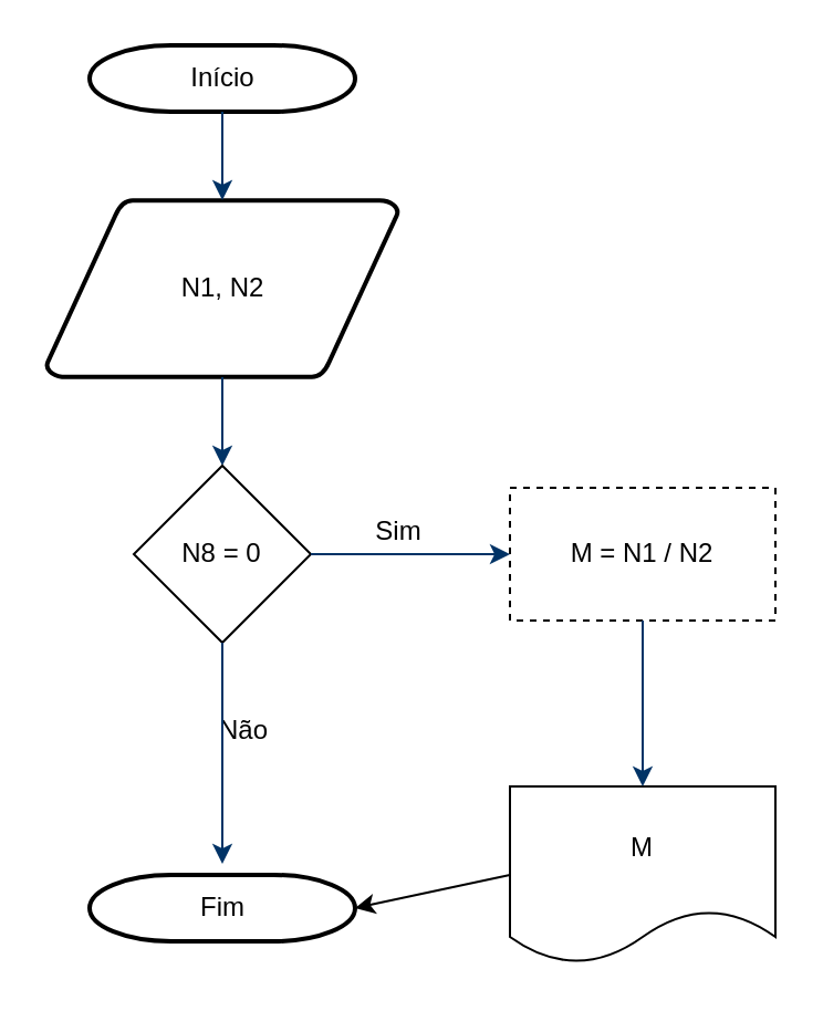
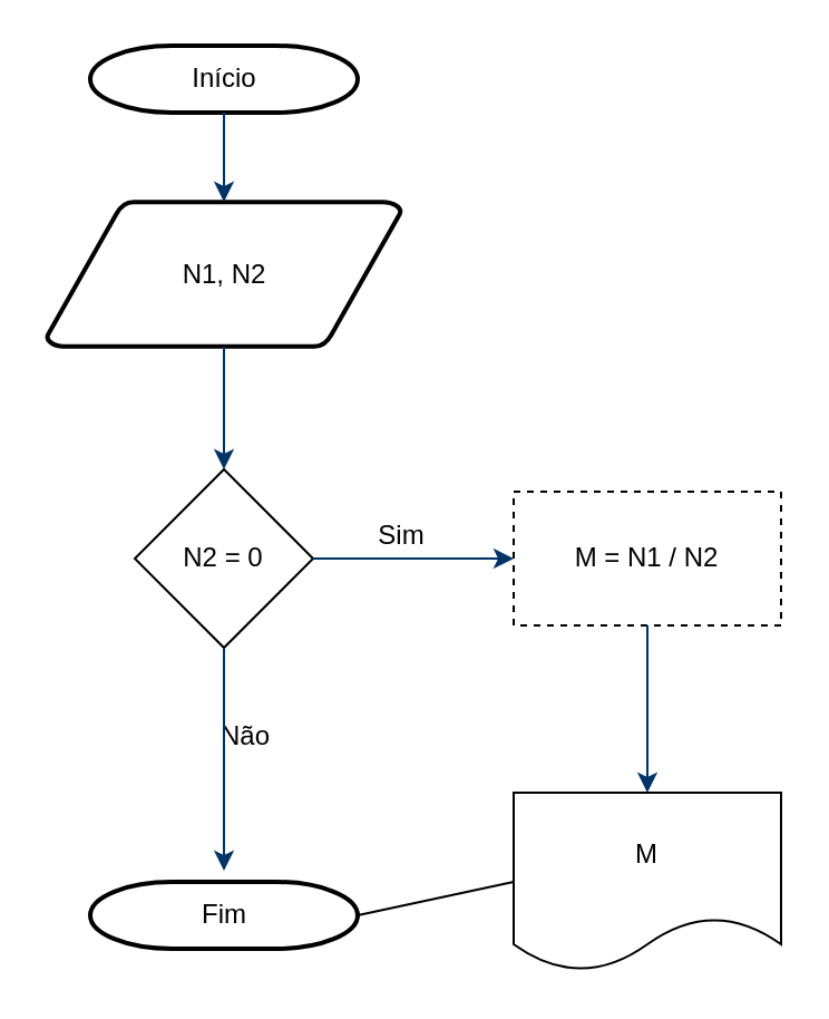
  <mxCell id="0" />
  <mxCell id="1" parent="0" />
  <mxCell id="2" value="Início" style="shape=mxgraph.flowchart.terminator;strokeWidth=2;gradientColor=none;gradientDirection=north;fontStyle=0;html=1;" parent="1" vertex="1"><mxGeometry x="40" y="20" width="120" height="30" as="geometry" /></mxCell>
- <mxCell id="3" value="N1, N2" style="shape=mxgraph.flowchart.data;strokeWidth=2;gradientColor=none;gradientDirection=north;fontStyle=0;html=1;" parent="1" vertex="1"><mxGeometry x="20.5" y="90" width="159" height="80" as="geometry" /></mxCell>
+ <mxCell id="3" value="N1, N2" style="shape=mxgraph.flowchart.data;strokeWidth=2;gradientColor=none;gradientDirection=north;fontStyle=0;html=1;" parent="1" vertex="1"><mxGeometry x="20.5" y="90" width="159" height="65" as="geometry" /></mxCell>
  <mxCell id="4" style="fontStyle=1;strokeColor=#003366;strokeWidth=1;html=1;" parent="1" source="2" target="3" edge="1"><mxGeometry relative="1" as="geometry" /></mxCell>
  <mxCell id="5" style="fontStyle=1;strokeColor=#003366;strokeWidth=1;html=1;" parent="1" source="3" edge="1"><mxGeometry relative="1" as="geometry"><mxPoint x="100" y="210" as="targetPoint" /></mxGeometry></mxCell>
  <mxCell id="6" value="Fim" style="shape=mxgraph.flowchart.terminator;strokeWidth=2;gradientColor=none;gradientDirection=north;fontStyle=0;html=1;" parent="1" vertex="1"><mxGeometry x="40" y="395" width="120" height="30" as="geometry" /></mxCell>
  <mxCell id="7" value="M" style="shape=document;whiteSpace=wrap;html=1;boundedLbl=1;" parent="1" vertex="1"><mxGeometry x="230" y="355" width="120" height="80" as="geometry" /></mxCell>
  <mxCell id="8" value="M = N1 / N2" style="rounded=0;whiteSpace=wrap;html=1;dashed=1;" parent="1" vertex="1"><mxGeometry x="230" y="220" width="120" height="60" as="geometry" /></mxCell>
- <mxCell id="9" value="" style="endArrow=classic;html=1;exitX=0;exitY=0.5;exitDx=0;exitDy=0;entryX=1;entryY=0.5;entryDx=0;entryDy=0;entryPerimeter=0;" parent="1" target="6" edge="1" source="7"><mxGeometry width="50" height="50" relative="1" as="geometry"><mxPoint x="100" y="424" as="sourcePoint" /><mxPoint x="100" y="470" as="targetPoint" /><Array as="points" /></mxGeometry></mxCell>
- <mxCell id="10" value="N8 = 0" style="rhombus;whiteSpace=wrap;html=1;" vertex="1" parent="1"><mxGeometry x="60" y="210" width="80" height="80" as="geometry" /></mxCell>
+ <mxCell id="9" value="" style="endArrow=none;html=1;exitX=0;exitY=0.5;exitDx=0;exitDy=0;entryX=1;entryY=0.5;entryDx=0;entryDy=0;entryPerimeter=0;" parent="1" target="6" edge="1" source="7"><mxGeometry width="50" height="50" relative="1" as="geometry"><mxPoint x="100" y="424" as="sourcePoint" /><mxPoint x="100" y="470" as="targetPoint" /><Array as="points" /></mxGeometry></mxCell>
+ <mxCell id="10" value="N2 = 0" style="rhombus;whiteSpace=wrap;html=1;" vertex="1" parent="1"><mxGeometry x="60" y="210" width="80" height="80" as="geometry" /></mxCell>
  <mxCell id="11" value="Não" style="text;html=1;strokeColor=none;fillColor=none;align=center;verticalAlign=middle;whiteSpace=wrap;rounded=0;" vertex="1" parent="1"><mxGeometry x="90" y="320" width="40" height="20" as="geometry" /></mxCell>
  <mxCell id="12" value="Sim" style="text;html=1;strokeColor=none;fillColor=none;align=center;verticalAlign=middle;whiteSpace=wrap;rounded=0;" vertex="1" parent="1"><mxGeometry x="160" y="230" width="40" height="20" as="geometry" /></mxCell>
  <mxCell id="13" style="fontStyle=1;strokeColor=#003366;strokeWidth=1;html=1;exitX=1;exitY=0.5;exitDx=0;exitDy=0;entryX=0;entryY=0.5;entryDx=0;entryDy=0;" edge="1" parent="1" source="10" target="8"><mxGeometry relative="1" as="geometry"><mxPoint x="230" y="250" as="targetPoint" /><mxPoint x="140" y="250" as="sourcePoint" /></mxGeometry></mxCell>
  <mxCell id="14" style="fontStyle=1;strokeColor=#003366;strokeWidth=1;html=1;exitX=0.5;exitY=1;exitDx=0;exitDy=0;" edge="1" parent="1" source="10"><mxGeometry relative="1" as="geometry"><mxPoint x="100" y="390" as="targetPoint" /><mxPoint x="150" y="260" as="sourcePoint" /></mxGeometry></mxCell>
  <mxCell id="15" style="fontStyle=1;strokeColor=#003366;strokeWidth=1;html=1;exitX=0.5;exitY=1;exitDx=0;exitDy=0;entryX=0.5;entryY=0;entryDx=0;entryDy=0;" edge="1" parent="1" source="8" target="7"><mxGeometry relative="1" as="geometry"><mxPoint x="290" y="340" as="targetPoint" /><mxPoint x="150" y="260" as="sourcePoint" /></mxGeometry></mxCell>
